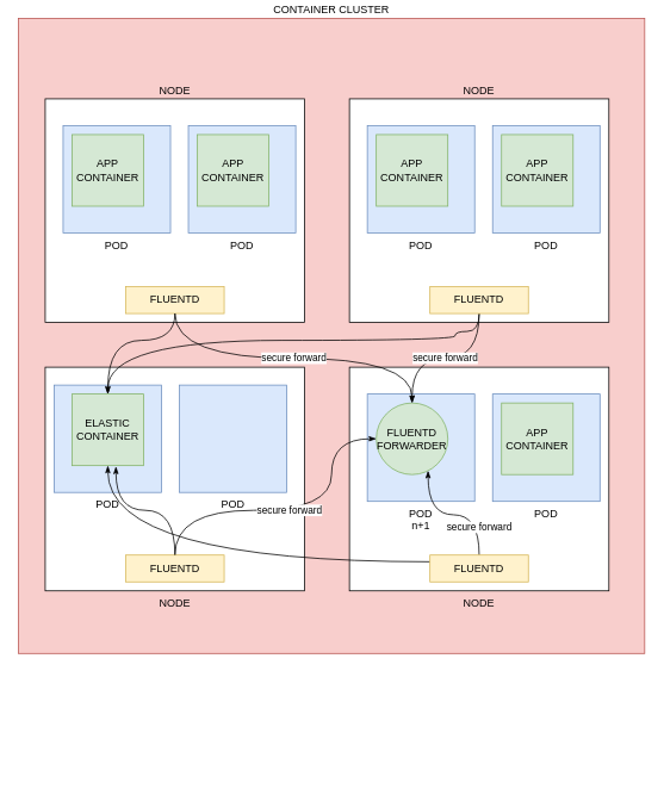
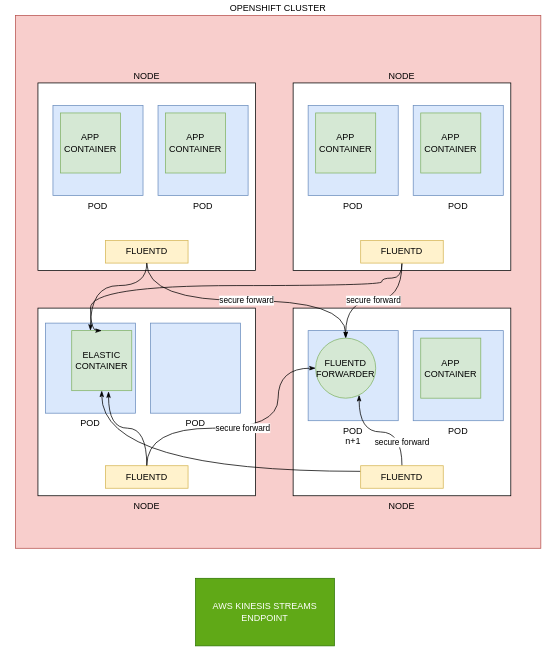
  <mxCell id="0" />
  <mxCell id="1" parent="0" />
- <mxCell id="2" value="CONTAINER CLUSTER" style="rounded=0;whiteSpace=wrap;html=1;labelPosition=center;verticalLabelPosition=top;align=center;verticalAlign=bottom;labelBackgroundColor=#ffffff;fillColor=#f8cecc;strokeColor=#b85450;" vertex="1" parent="1"><mxGeometry x="20" y="20" width="700" height="710" as="geometry" /></mxCell>
+ <mxCell id="2" value="OPENSHIFT CLUSTER" style="rounded=0;whiteSpace=wrap;html=1;labelPosition=center;verticalLabelPosition=top;align=center;verticalAlign=bottom;labelBackgroundColor=#ffffff;fillColor=#f8cecc;strokeColor=#b85450;" vertex="1" parent="1"><mxGeometry x="20" y="20" width="700" height="710" as="geometry" /></mxCell>
  <mxCell id="3" value="NODE" style="rounded=0;whiteSpace=wrap;html=1;verticalAlign=bottom;labelPosition=center;verticalLabelPosition=top;align=center;" vertex="1" parent="1"><mxGeometry x="50" y="110" width="290" height="250" as="geometry" /></mxCell>
  <mxCell id="4" value="POD" style="rounded=0;whiteSpace=wrap;html=1;labelPosition=center;verticalLabelPosition=bottom;align=center;verticalAlign=top;fillColor=#dae8fc;strokeColor=#6c8ebf;" vertex="1" parent="1"><mxGeometry x="70" y="140" width="120" height="120" as="geometry" /></mxCell>
  <mxCell id="5" value="APP&lt;br&gt;CONTAINER" style="whiteSpace=wrap;html=1;aspect=fixed;fillColor=#d5e8d4;strokeColor=#82b366;" vertex="1" parent="1"><mxGeometry x="80" y="150" width="80" height="80" as="geometry" /></mxCell>
  <mxCell id="6" value="FLUENTD" style="rounded=0;whiteSpace=wrap;html=1;fillColor=#fff2cc;strokeColor=#d6b656;" vertex="1" parent="1"><mxGeometry x="140" y="320" width="110" height="30" as="geometry" /></mxCell>
  <mxCell id="7" value="POD" style="rounded=0;whiteSpace=wrap;html=1;labelPosition=center;verticalLabelPosition=bottom;align=center;verticalAlign=top;fillColor=#dae8fc;strokeColor=#6c8ebf;" vertex="1" parent="1"><mxGeometry x="210" y="140" width="120" height="120" as="geometry" /></mxCell>
  <mxCell id="8" value="APP&lt;br&gt;CONTAINER" style="whiteSpace=wrap;html=1;aspect=fixed;fillColor=#d5e8d4;strokeColor=#82b366;" vertex="1" parent="1"><mxGeometry x="220" y="150" width="80" height="80" as="geometry" /></mxCell>
  <mxCell id="9" value="NODE" style="rounded=0;whiteSpace=wrap;html=1;verticalAlign=top;labelPosition=center;verticalLabelPosition=bottom;align=center;" vertex="1" parent="1"><mxGeometry x="50" y="410" width="290" height="250" as="geometry" /></mxCell>
  <mxCell id="10" value="POD" style="rounded=0;whiteSpace=wrap;html=1;labelPosition=center;verticalLabelPosition=bottom;align=center;verticalAlign=top;fillColor=#dae8fc;strokeColor=#6c8ebf;" vertex="1" parent="1"><mxGeometry x="60" y="430" width="120" height="120" as="geometry" /></mxCell>
- <mxCell id="11" value="ELASTIC&lt;br&gt;CONTAINER" style="whiteSpace=wrap;html=1;aspect=fixed;fillColor=#d5e8d4;strokeColor=#82b366;" vertex="1" parent="1"><mxGeometry x="80" y="440" width="80" height="80" as="geometry" /></mxCell>
+ <mxCell id="11" value="ELASTIC&lt;br&gt;CONTAINER" style="whiteSpace=wrap;html=1;aspect=fixed;fillColor=#d5e8d4;strokeColor=#82b366;" vertex="1" parent="1"><mxGeometry x="95" y="440" width="80" height="80" as="geometry" /></mxCell>
  <mxCell id="12" value="POD" style="rounded=0;whiteSpace=wrap;html=1;labelPosition=center;verticalLabelPosition=bottom;align=center;verticalAlign=top;fillColor=#dae8fc;strokeColor=#6c8ebf;" vertex="1" parent="1"><mxGeometry x="200" y="430" width="120" height="120" as="geometry" /></mxCell>
  <mxCell id="13" style="edgeStyle=orthogonalEdgeStyle;curved=1;rounded=0;orthogonalLoop=1;jettySize=auto;html=1;exitX=0.5;exitY=0;exitDx=0;exitDy=0;entryX=0.613;entryY=1.013;entryDx=0;entryDy=0;entryPerimeter=0;endArrow=classicThin;endFill=1;strokeWidth=1;" edge="1" parent="1" source="14" target="11"><mxGeometry relative="1" as="geometry" /></mxCell>
  <mxCell id="14" value="FLUENTD" style="rounded=0;whiteSpace=wrap;html=1;fillColor=#fff2cc;strokeColor=#d6b656;" vertex="1" parent="1"><mxGeometry x="140" y="620" width="110" height="30" as="geometry" /></mxCell>
  <mxCell id="15" value="NODE" style="rounded=0;whiteSpace=wrap;html=1;verticalAlign=top;labelPosition=center;verticalLabelPosition=bottom;align=center;" vertex="1" parent="1"><mxGeometry x="390" y="410" width="290" height="250" as="geometry" /></mxCell>
  <mxCell id="16" value="POD&lt;br&gt;n+1" style="rounded=0;whiteSpace=wrap;html=1;labelPosition=center;verticalLabelPosition=bottom;align=center;verticalAlign=top;fillColor=#dae8fc;strokeColor=#6c8ebf;" vertex="1" parent="1"><mxGeometry x="410" y="440" width="120" height="120" as="geometry" /></mxCell>
  <mxCell id="17" value="FLUENTD&lt;br&gt;FORWARDER" style="ellipse;whiteSpace=wrap;html=1;aspect=fixed;fillColor=#d5e8d4;strokeColor=#82b366;" vertex="1" parent="1"><mxGeometry x="420" y="450" width="80" height="80" as="geometry" /></mxCell>
  <mxCell id="18" value="secure forward" style="edgeStyle=orthogonalEdgeStyle;curved=1;rounded=0;orthogonalLoop=1;jettySize=auto;html=1;exitX=0.5;exitY=0;exitDx=0;exitDy=0;endArrow=classicThin;endFill=1;strokeWidth=1;entryX=0.75;entryY=1;entryDx=0;entryDy=0;" edge="1" parent="1" source="20" target="17"><mxGeometry x="-0.586" relative="1" as="geometry"><mxPoint x="490" y="530" as="targetPoint" /><mxPoint as="offset" /></mxGeometry></mxCell>
  <mxCell id="19" style="edgeStyle=orthogonalEdgeStyle;curved=1;rounded=0;orthogonalLoop=1;jettySize=auto;html=1;exitX=0;exitY=0.25;exitDx=0;exitDy=0;endArrow=classicThin;endFill=1;strokeWidth=1;fontColor=#000000;" edge="1" parent="1" source="20" target="11"><mxGeometry relative="1" as="geometry" /></mxCell>
  <mxCell id="20" value="FLUENTD" style="rounded=0;whiteSpace=wrap;html=1;fillColor=#fff2cc;strokeColor=#d6b656;" vertex="1" parent="1"><mxGeometry x="480" y="620" width="110" height="30" as="geometry" /></mxCell>
  <mxCell id="21" value="POD" style="rounded=0;whiteSpace=wrap;html=1;labelPosition=center;verticalLabelPosition=bottom;align=center;verticalAlign=top;fillColor=#dae8fc;strokeColor=#6c8ebf;" vertex="1" parent="1"><mxGeometry x="550" y="440" width="120" height="120" as="geometry" /></mxCell>
  <mxCell id="22" value="APP&lt;br&gt;CONTAINER" style="whiteSpace=wrap;html=1;aspect=fixed;fillColor=#d5e8d4;strokeColor=#82b366;" vertex="1" parent="1"><mxGeometry x="560" y="450" width="80" height="80" as="geometry" /></mxCell>
  <mxCell id="23" value="NODE" style="rounded=0;whiteSpace=wrap;html=1;verticalAlign=bottom;labelPosition=center;verticalLabelPosition=top;align=center;" vertex="1" parent="1"><mxGeometry x="390" y="110" width="290" height="250" as="geometry" /></mxCell>
  <mxCell id="24" value="POD" style="rounded=0;whiteSpace=wrap;html=1;labelPosition=center;verticalLabelPosition=bottom;align=center;verticalAlign=top;fillColor=#dae8fc;strokeColor=#6c8ebf;" vertex="1" parent="1"><mxGeometry x="410" y="140" width="120" height="120" as="geometry" /></mxCell>
  <mxCell id="25" value="APP&lt;br&gt;CONTAINER" style="whiteSpace=wrap;html=1;aspect=fixed;fillColor=#d5e8d4;strokeColor=#82b366;" vertex="1" parent="1"><mxGeometry x="420" y="150" width="80" height="80" as="geometry" /></mxCell>
  <mxCell id="26" value="secure forward" style="edgeStyle=orthogonalEdgeStyle;curved=1;rounded=0;orthogonalLoop=1;jettySize=auto;html=1;exitX=0.5;exitY=1;exitDx=0;exitDy=0;endArrow=classicThin;endFill=1;strokeWidth=1;" edge="1" parent="1" source="28" target="17"><mxGeometry relative="1" as="geometry" /></mxCell>
  <mxCell id="27" style="edgeStyle=orthogonalEdgeStyle;curved=1;rounded=0;orthogonalLoop=1;jettySize=auto;html=1;exitX=0.5;exitY=1;exitDx=0;exitDy=0;entryX=0.5;entryY=0;entryDx=0;entryDy=0;endArrow=classicThin;endFill=1;strokeWidth=1;" edge="1" parent="1" source="28" target="11"><mxGeometry relative="1" as="geometry"><Array as="points"><mxPoint x="535" y="370" /><mxPoint x="508" y="370" /><mxPoint x="508" y="380" /><mxPoint x="120" y="380" /></Array></mxGeometry></mxCell>
  <mxCell id="28" value="FLUENTD" style="rounded=0;whiteSpace=wrap;html=1;fillColor=#fff2cc;strokeColor=#d6b656;" vertex="1" parent="1"><mxGeometry x="480" y="320" width="110" height="30" as="geometry" /></mxCell>
  <mxCell id="29" value="POD" style="rounded=0;whiteSpace=wrap;html=1;labelPosition=center;verticalLabelPosition=bottom;align=center;verticalAlign=top;fillColor=#dae8fc;strokeColor=#6c8ebf;" vertex="1" parent="1"><mxGeometry x="550" y="140" width="120" height="120" as="geometry" /></mxCell>
  <mxCell id="30" value="APP&lt;br&gt;CONTAINER" style="whiteSpace=wrap;html=1;aspect=fixed;fillColor=#d5e8d4;strokeColor=#82b366;" vertex="1" parent="1"><mxGeometry x="560" y="150" width="80" height="80" as="geometry" /></mxCell>
+ <mxCell id="31" value="AWS KINESIS STREAMS&lt;br&gt;ENDPOINT" style="rounded=0;whiteSpace=wrap;html=1;fillColor=#60a917;strokeColor=#2D7600;fontColor=#ffffff;" vertex="1" parent="1"><mxGeometry x="260" y="770" width="185" height="90" as="geometry" /></mxCell>
  <mxCell id="32" style="edgeStyle=orthogonalEdgeStyle;rounded=0;orthogonalLoop=1;jettySize=auto;html=1;exitX=0.5;exitY=1;exitDx=0;exitDy=0;curved=1;endArrow=classicThin;endFill=1;strokeWidth=1;" edge="1" parent="1" source="6" target="11"><mxGeometry relative="1" as="geometry"><Array as="points"><mxPoint x="195" y="380" /><mxPoint x="120" y="380" /></Array></mxGeometry></mxCell>
  <mxCell id="33" value="secure forward" style="edgeStyle=orthogonalEdgeStyle;curved=1;rounded=0;orthogonalLoop=1;jettySize=auto;html=1;exitX=0.5;exitY=1;exitDx=0;exitDy=0;endArrow=classicThin;endFill=1;strokeWidth=1;" edge="1" parent="1" source="6" target="17"><mxGeometry relative="1" as="geometry" /></mxCell>
  <mxCell id="34" value="secure forward" style="edgeStyle=orthogonalEdgeStyle;curved=1;rounded=0;orthogonalLoop=1;jettySize=auto;html=1;exitX=0.5;exitY=0;exitDx=0;exitDy=0;entryX=0;entryY=0.5;entryDx=0;entryDy=0;endArrow=classicThin;endFill=1;strokeWidth=1;fontColor=#000000;" edge="1" parent="1" source="14" target="17"><mxGeometry relative="1" as="geometry"><Array as="points"><mxPoint x="195" y="570" /><mxPoint x="370" y="570" /><mxPoint x="370" y="490" /></Array></mxGeometry></mxCell>
